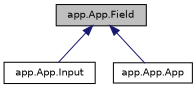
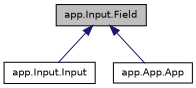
  digraph {
    node [color=black fillcolor=white fontname=Helvetica fontsize=10 shape=record style=filled]
    edge [color=midnightblue dir=back fontname=Helvetica fontsize=10 labelfontname=Helvetica labelfontsize=10 style=solid]
-   n1 [fillcolor=grey75 fontcolor=black height=0.2 label="app.App.Field" width=0.4]
-   n2 [height=0.2 label="app.App.Input" width=0.4]
+   n1 [fillcolor=grey75 fontcolor=black height=0.2 label="app.Input.Field" width=0.4]
+   n2 [height=0.2 label="app.Input.Input" width=0.4]
    n3 [height=0.2 label="app.App.App" width=0.4]
    n1 -> n2
    n1 -> n3
  }
